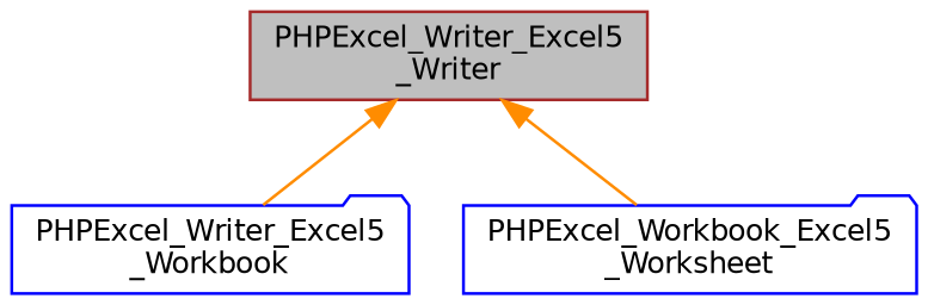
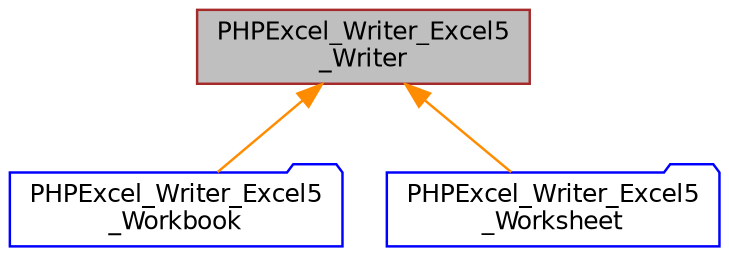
  digraph {
    node [color=blue fillcolor=white fontname=Helvetica fontsize=10 shape=folder style=filled]
    edge [color=darkorange dir=back fontname=Helvetica fontsize=10 labelfontname=Helvetica labelfontsize=10 style=solid]
    n1 [color=brown fillcolor=grey75 fontcolor=black height=0.2 label="PHPExcel_Writer_Excel5\l_Writer" shape=box width=0.4]
    n2 [height=0.2 label="PHPExcel_Writer_Excel5\l_Workbook" width=0.4]
-   n3 [height=0.2 label="PHPExcel_Workbook_Excel5\l_Worksheet" width=0.4]
+   n3 [height=0.2 label="PHPExcel_Writer_Excel5\l_Worksheet" width=0.4]
    n1 -> n2
    n1 -> n3
  }
